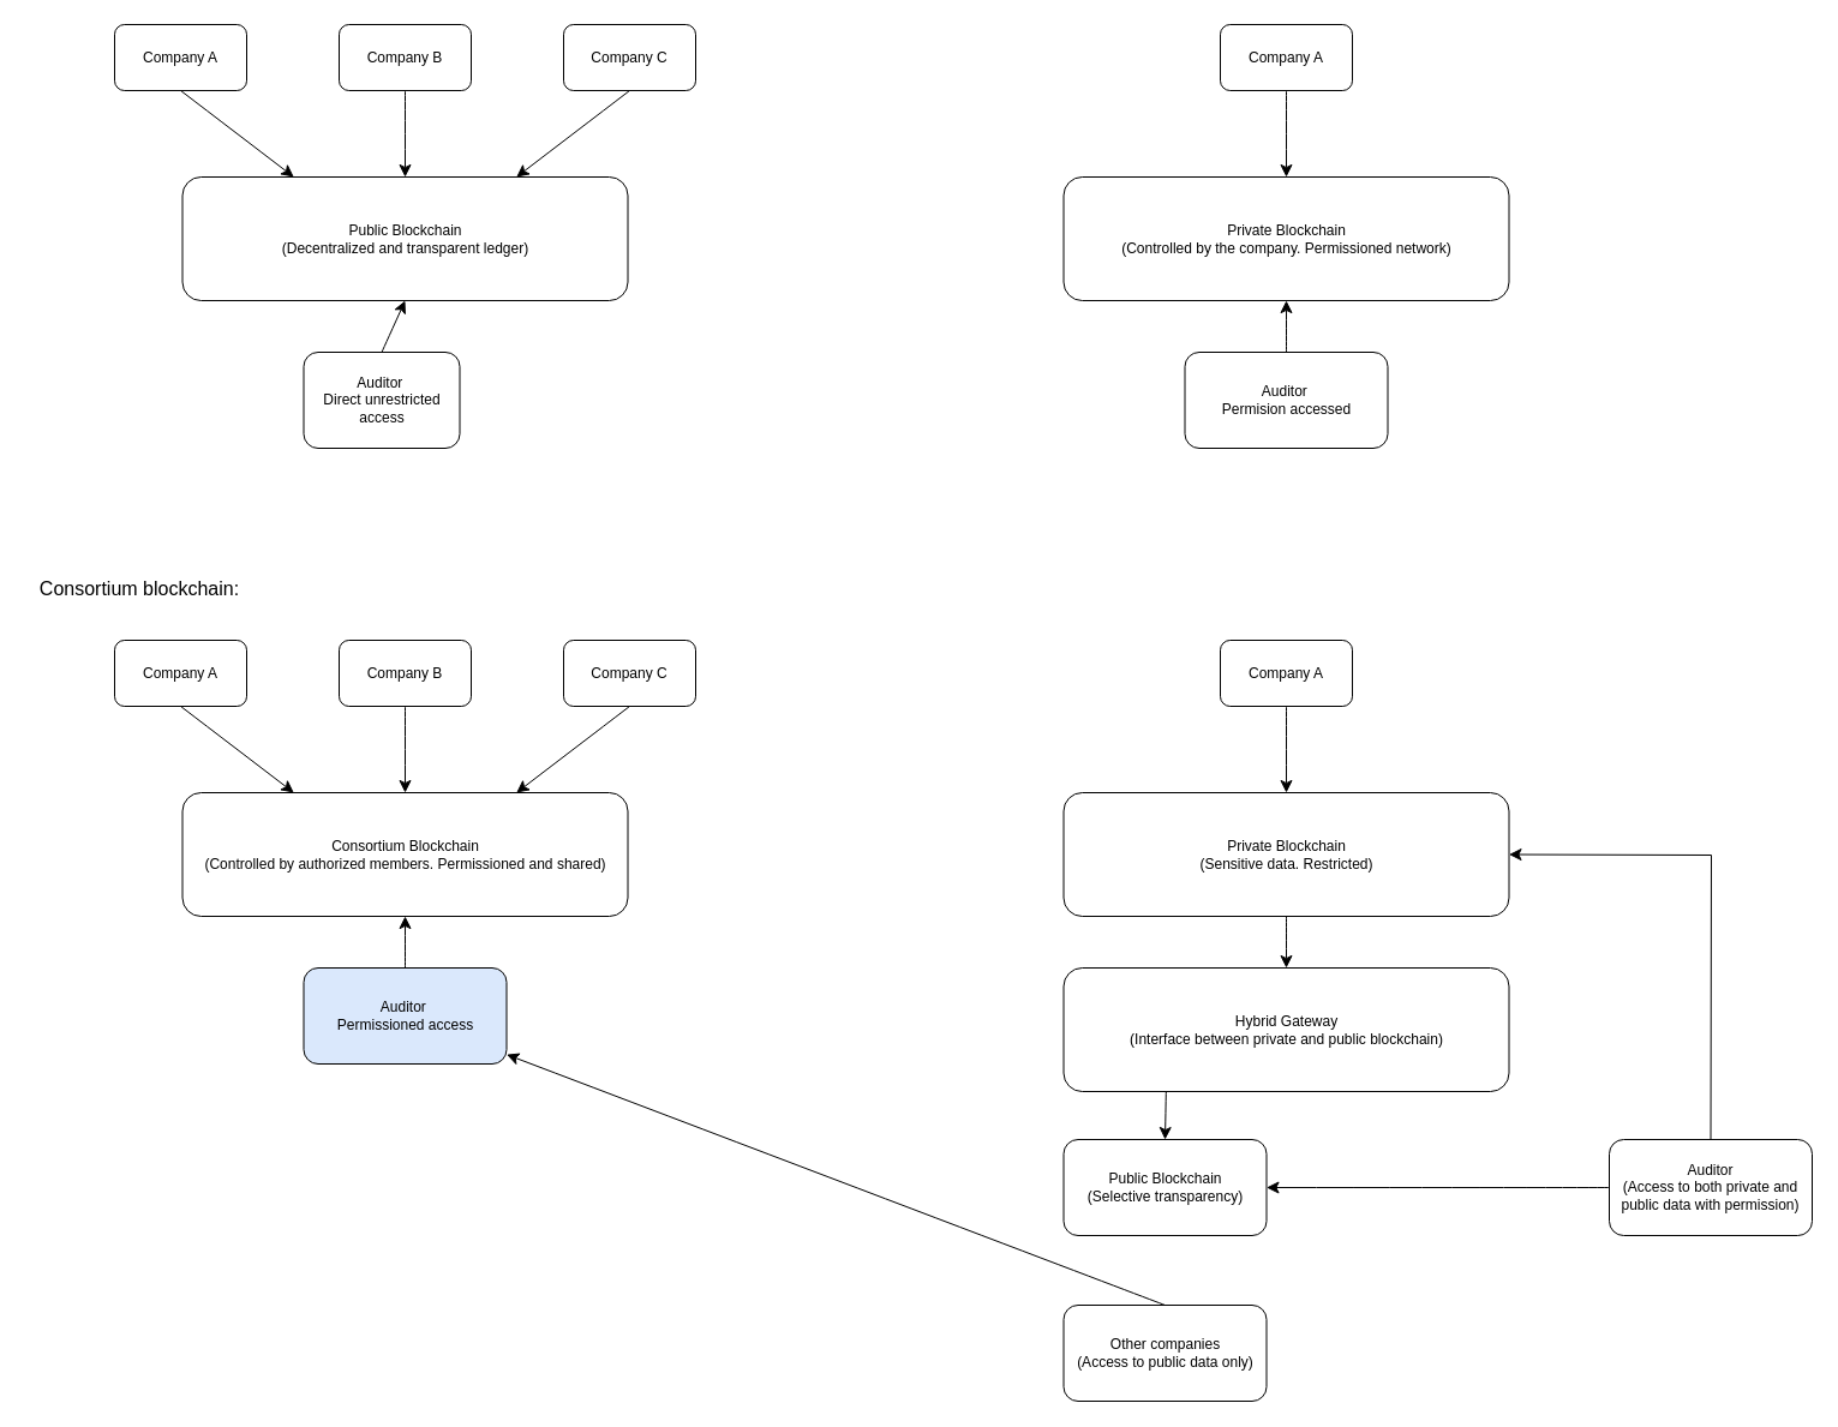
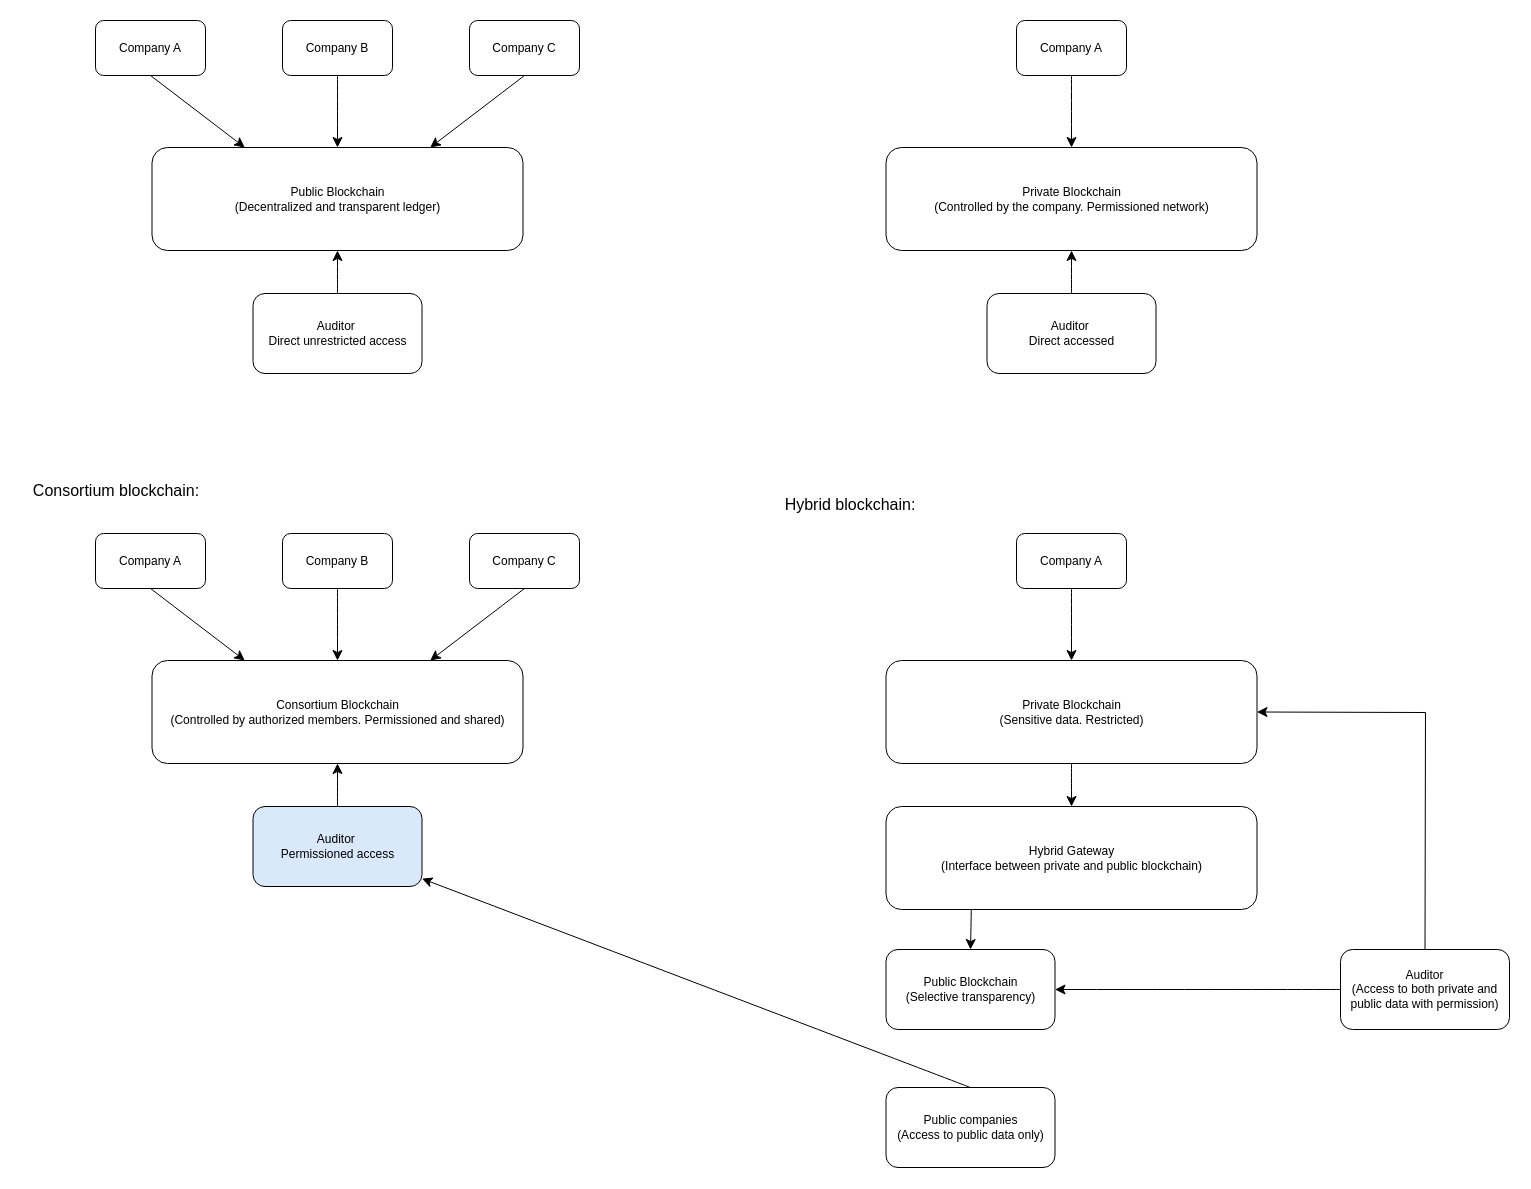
  <mxCell id="0" />
  <mxCell id="1" parent="0" />
  <mxCell id="2" style="edgeStyle=none;curved=1;rounded=0;orthogonalLoop=1;jettySize=auto;html=1;exitX=0.5;exitY=1;exitDx=0;exitDy=0;entryX=0.25;entryY=0;entryDx=0;entryDy=0;fontSize=12;startSize=8;endSize=8;" edge="1" parent="1" source="3" target="8"><mxGeometry relative="1" as="geometry" /></mxCell>
  <mxCell id="3" value="Company A" style="rounded=1;whiteSpace=wrap;html=1;" vertex="1" parent="1"><mxGeometry x="95" y="20" width="110" height="55" as="geometry" /></mxCell>
  <mxCell id="4" style="edgeStyle=none;curved=1;rounded=0;orthogonalLoop=1;jettySize=auto;html=1;exitX=0.5;exitY=1;exitDx=0;exitDy=0;entryX=0.5;entryY=0;entryDx=0;entryDy=0;fontSize=12;startSize=8;endSize=8;" edge="1" parent="1" source="5" target="8"><mxGeometry relative="1" as="geometry" /></mxCell>
  <mxCell id="5" value="Company B" style="rounded=1;whiteSpace=wrap;html=1;" vertex="1" parent="1"><mxGeometry x="282" y="20" width="110" height="55" as="geometry" /></mxCell>
  <mxCell id="6" style="edgeStyle=none;curved=1;rounded=0;orthogonalLoop=1;jettySize=auto;html=1;exitX=0.5;exitY=1;exitDx=0;exitDy=0;entryX=0.75;entryY=0;entryDx=0;entryDy=0;fontSize=12;startSize=8;endSize=8;" edge="1" parent="1" source="7" target="8"><mxGeometry relative="1" as="geometry" /></mxCell>
  <mxCell id="7" value="Company C" style="rounded=1;whiteSpace=wrap;html=1;" vertex="1" parent="1"><mxGeometry x="469" y="20" width="110" height="55" as="geometry" /></mxCell>
  <mxCell id="8" value="Public Blockchain&lt;div&gt;(Decentralized and transparent ledger)&lt;/div&gt;" style="rounded=1;whiteSpace=wrap;html=1;" vertex="1" parent="1"><mxGeometry x="151.5" y="147" width="371" height="103" as="geometry" /></mxCell>
  <mxCell id="9" style="edgeStyle=none;curved=1;rounded=0;orthogonalLoop=1;jettySize=auto;html=1;exitX=0.5;exitY=0;exitDx=0;exitDy=0;entryX=0.5;entryY=1;entryDx=0;entryDy=0;fontSize=12;startSize=8;endSize=8;" edge="1" parent="1" source="10" target="8"><mxGeometry relative="1" as="geometry" /></mxCell>
- <mxCell id="10" value="Auditor&amp;nbsp;&lt;div&gt;Direct unrestricted access&lt;/div&gt;" style="rounded=1;whiteSpace=wrap;html=1;" vertex="1" parent="1"><mxGeometry x="252.5" y="293" width="130" height="80" as="geometry" /></mxCell>
+ <mxCell id="10" value="Auditor&amp;nbsp;&lt;div&gt;Direct unrestricted access&lt;/div&gt;" style="rounded=1;whiteSpace=wrap;html=1;" vertex="1" parent="1"><mxGeometry x="252.5" y="293" width="169" height="80" as="geometry" /></mxCell>
  <mxCell id="11" style="edgeStyle=none;curved=1;rounded=0;orthogonalLoop=1;jettySize=auto;html=1;exitX=0.5;exitY=1;exitDx=0;exitDy=0;entryX=0.5;entryY=0;entryDx=0;entryDy=0;fontSize=12;startSize=8;endSize=8;" edge="1" parent="1" source="12" target="13"><mxGeometry relative="1" as="geometry" /></mxCell>
  <mxCell id="12" value="Company A" style="rounded=1;whiteSpace=wrap;html=1;" vertex="1" parent="1"><mxGeometry x="1016" y="20" width="110" height="55" as="geometry" /></mxCell>
  <mxCell id="13" value="Private Blockchain&lt;div&gt;(Controlled by the company. Permissioned network)&lt;/div&gt;" style="rounded=1;whiteSpace=wrap;html=1;" vertex="1" parent="1"><mxGeometry x="885.5" y="147" width="371" height="103" as="geometry" /></mxCell>
  <mxCell id="14" style="edgeStyle=none;curved=1;rounded=0;orthogonalLoop=1;jettySize=auto;html=1;exitX=0.5;exitY=0;exitDx=0;exitDy=0;entryX=0.5;entryY=1;entryDx=0;entryDy=0;fontSize=12;startSize=8;endSize=8;" edge="1" parent="1" source="15" target="13"><mxGeometry relative="1" as="geometry" /></mxCell>
- <mxCell id="15" value="Auditor&amp;nbsp;&lt;div&gt;Permision accessed&lt;/div&gt;" style="rounded=1;whiteSpace=wrap;html=1;" vertex="1" parent="1"><mxGeometry x="986.5" y="293" width="169" height="80" as="geometry" /></mxCell>
+ <mxCell id="15" value="Auditor&amp;nbsp;&lt;div&gt;Direct accessed&lt;/div&gt;" style="rounded=1;whiteSpace=wrap;html=1;" vertex="1" parent="1"><mxGeometry x="986.5" y="293" width="169" height="80" as="geometry" /></mxCell>
  <mxCell id="16" style="edgeStyle=none;curved=1;rounded=0;orthogonalLoop=1;jettySize=auto;html=1;exitX=0.5;exitY=1;exitDx=0;exitDy=0;entryX=0.25;entryY=0;entryDx=0;entryDy=0;fontSize=12;startSize=8;endSize=8;" edge="1" parent="1" source="17" target="22"><mxGeometry relative="1" as="geometry" /></mxCell>
  <mxCell id="17" value="Company A" style="rounded=1;whiteSpace=wrap;html=1;" vertex="1" parent="1"><mxGeometry x="95" y="533" width="110" height="55" as="geometry" /></mxCell>
  <mxCell id="18" style="edgeStyle=none;curved=1;rounded=0;orthogonalLoop=1;jettySize=auto;html=1;exitX=0.5;exitY=1;exitDx=0;exitDy=0;entryX=0.5;entryY=0;entryDx=0;entryDy=0;fontSize=12;startSize=8;endSize=8;" edge="1" parent="1" source="19" target="22"><mxGeometry relative="1" as="geometry" /></mxCell>
  <mxCell id="19" value="Company B" style="rounded=1;whiteSpace=wrap;html=1;" vertex="1" parent="1"><mxGeometry x="282" y="533" width="110" height="55" as="geometry" /></mxCell>
  <mxCell id="20" style="edgeStyle=none;curved=1;rounded=0;orthogonalLoop=1;jettySize=auto;html=1;exitX=0.5;exitY=1;exitDx=0;exitDy=0;entryX=0.75;entryY=0;entryDx=0;entryDy=0;fontSize=12;startSize=8;endSize=8;" edge="1" parent="1" source="21" target="22"><mxGeometry relative="1" as="geometry" /></mxCell>
  <mxCell id="21" value="Company C" style="rounded=1;whiteSpace=wrap;html=1;" vertex="1" parent="1"><mxGeometry x="469" y="533" width="110" height="55" as="geometry" /></mxCell>
  <mxCell id="22" value="Consortium Blockchain&lt;div&gt;(Controlled by authorized members. Permissioned and shared)&lt;/div&gt;" style="rounded=1;whiteSpace=wrap;html=1;" vertex="1" parent="1"><mxGeometry x="151.5" y="660" width="371" height="103" as="geometry" /></mxCell>
  <mxCell id="23" style="edgeStyle=none;curved=1;rounded=0;orthogonalLoop=1;jettySize=auto;html=1;exitX=0.5;exitY=0;exitDx=0;exitDy=0;entryX=0.5;entryY=1;entryDx=0;entryDy=0;fontSize=12;startSize=8;endSize=8;" edge="1" parent="1" source="24" target="22"><mxGeometry relative="1" as="geometry" /></mxCell>
  <mxCell id="24" value="Auditor&amp;nbsp;&lt;div&gt;Permissioned access&lt;/div&gt;" style="rounded=1;whiteSpace=wrap;html=1;fillColor=#dae8fc;" vertex="1" parent="1"><mxGeometry x="252.5" y="806" width="169" height="80" as="geometry" /></mxCell>
  <mxCell id="25" value="Consortium blockchain:" style="text;strokeColor=none;fillColor=none;html=1;align=center;verticalAlign=middle;whiteSpace=wrap;rounded=0;fontSize=16;" vertex="1" parent="1"><mxGeometry x="20" y="475" width="192" height="30" as="geometry" /></mxCell>
  <mxCell id="26" style="edgeStyle=none;curved=1;rounded=0;orthogonalLoop=1;jettySize=auto;html=1;exitX=0.5;exitY=1;exitDx=0;exitDy=0;entryX=0.5;entryY=0;entryDx=0;entryDy=0;fontSize=12;startSize=8;endSize=8;" edge="1" parent="1" source="27" target="29"><mxGeometry relative="1" as="geometry" /></mxCell>
  <mxCell id="27" value="Company A" style="rounded=1;whiteSpace=wrap;html=1;" vertex="1" parent="1"><mxGeometry x="1016" y="533" width="110" height="55" as="geometry" /></mxCell>
  <mxCell id="28" style="edgeStyle=none;curved=1;rounded=0;orthogonalLoop=1;jettySize=auto;html=1;exitX=0.5;exitY=1;exitDx=0;exitDy=0;entryX=0.5;entryY=0;entryDx=0;entryDy=0;fontSize=12;startSize=8;endSize=8;" edge="1" parent="1" source="29" target="31"><mxGeometry relative="1" as="geometry" /></mxCell>
  <mxCell id="29" value="Private Blockchain&lt;div&gt;(Sensitive data. Restricted)&lt;/div&gt;" style="rounded=1;whiteSpace=wrap;html=1;" vertex="1" parent="1"><mxGeometry x="885.5" y="660" width="371" height="103" as="geometry" /></mxCell>
  <mxCell id="30" style="edgeStyle=none;curved=1;rounded=0;orthogonalLoop=1;jettySize=auto;html=1;exitX=0.23;exitY=1;exitDx=0;exitDy=0;entryX=0.5;entryY=0;entryDx=0;entryDy=0;fontSize=12;startSize=8;endSize=8;exitPerimeter=0;" edge="1" parent="1" source="31" target="32"><mxGeometry relative="1" as="geometry" /></mxCell>
  <mxCell id="31" value="Hybrid Gateway&lt;div&gt;(Interface between private and public blockchain)&lt;/div&gt;" style="rounded=1;whiteSpace=wrap;html=1;" vertex="1" parent="1"><mxGeometry x="885.5" y="806" width="371" height="103" as="geometry" /></mxCell>
  <mxCell id="32" value="Public Blockchain&lt;div&gt;(Selective transparency)&lt;/div&gt;" style="rounded=1;whiteSpace=wrap;html=1;" vertex="1" parent="1"><mxGeometry x="885.5" y="949" width="169" height="80" as="geometry" /></mxCell>
  <mxCell id="33" style="edgeStyle=none;curved=1;rounded=0;orthogonalLoop=1;jettySize=auto;html=1;exitX=0.5;exitY=0;exitDx=0;exitDy=0;fontSize=12;startSize=8;endSize=8;" edge="1" parent="1" source="34" target="24"><mxGeometry relative="1" as="geometry" /></mxCell>
- <mxCell id="34" value="Other companies&lt;div&gt;(Access to public data only)&lt;/div&gt;" style="rounded=1;whiteSpace=wrap;html=1;" vertex="1" parent="1"><mxGeometry x="885.5" y="1087" width="169" height="80" as="geometry" /></mxCell>
+ <mxCell id="34" value="Public companies&lt;div&gt;(Access to public data only)&lt;/div&gt;" style="rounded=1;whiteSpace=wrap;html=1;" vertex="1" parent="1"><mxGeometry x="885.5" y="1087" width="169" height="80" as="geometry" /></mxCell>
  <mxCell id="35" style="edgeStyle=none;curved=1;rounded=0;orthogonalLoop=1;jettySize=auto;html=1;exitX=0;exitY=0.5;exitDx=0;exitDy=0;entryX=1;entryY=0.5;entryDx=0;entryDy=0;fontSize=12;startSize=8;endSize=8;" edge="1" parent="1" source="37" target="32"><mxGeometry relative="1" as="geometry" /></mxCell>
  <mxCell id="36" style="edgeStyle=none;curved=0;rounded=0;orthogonalLoop=1;jettySize=auto;html=1;exitX=0.5;exitY=0;exitDx=0;exitDy=0;entryX=1;entryY=0.5;entryDx=0;entryDy=0;fontSize=12;startSize=8;endSize=8;" edge="1" parent="1" source="37" target="29"><mxGeometry relative="1" as="geometry"><Array as="points"><mxPoint x="1425" y="712" /></Array></mxGeometry></mxCell>
  <mxCell id="37" value="Auditor&lt;div&gt;(Access to both private and public data with permission)&lt;/div&gt;" style="rounded=1;whiteSpace=wrap;html=1;" vertex="1" parent="1"><mxGeometry x="1340" y="949" width="169" height="80" as="geometry" /></mxCell>
+ <mxCell id="38" value="Hybrid blockchain:" style="text;strokeColor=none;fillColor=none;html=1;align=center;verticalAlign=middle;whiteSpace=wrap;rounded=0;fontSize=16;" vertex="1" parent="1"><mxGeometry x="754" y="489" width="192" height="30" as="geometry" /></mxCell>
